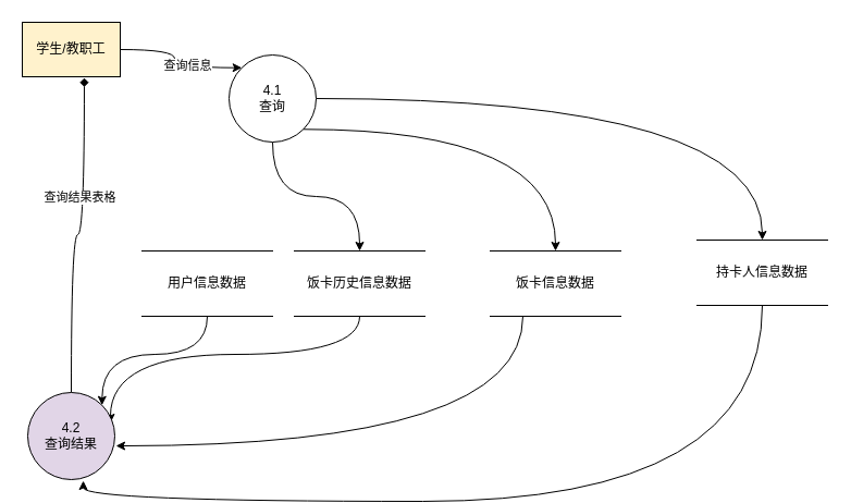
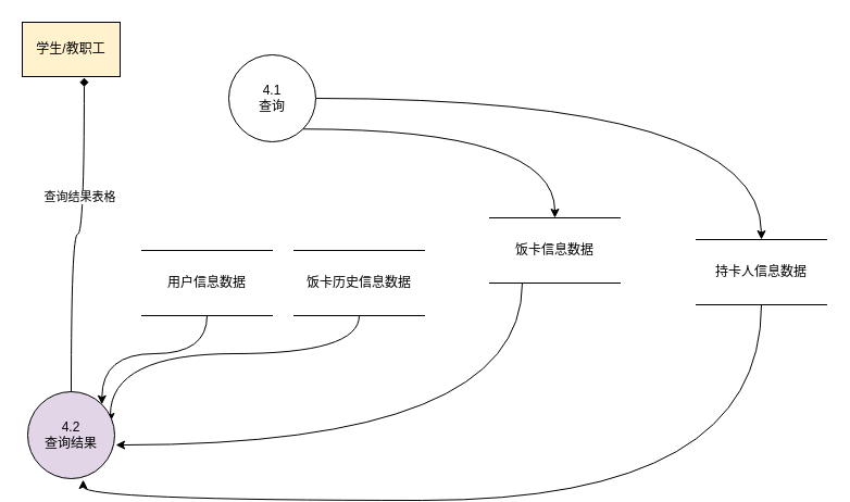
  <mxCell id="0" />
  <mxCell id="1" parent="0" />
- <mxCell id="2" style="edgeStyle=orthogonalEdgeStyle;curved=1;rounded=0;orthogonalLoop=1;jettySize=auto;html=1;exitX=1;exitY=0.5;exitDx=0;exitDy=0;entryX=0;entryY=0;entryDx=0;entryDy=0;" edge="1" parent="1" source="4" target="12"><mxGeometry relative="1" as="geometry" /></mxCell>
- <mxCell id="3" value="查询信息" style="edgeLabel;html=1;align=center;verticalAlign=middle;resizable=0;points=[];" vertex="1" connectable="0" parent="2"><mxGeometry x="0.21" y="2" relative="1" as="geometry"><mxPoint as="offset" /></mxGeometry></mxCell>
  <mxCell id="4" value="学生/教职工" style="rounded=0;whiteSpace=wrap;html=1;fillColor=#fff2cc;" vertex="1" parent="1"><mxGeometry x="20" y="20" width="90" height="50" as="geometry" /></mxCell>
  <mxCell id="5" style="edgeStyle=orthogonalEdgeStyle;curved=1;rounded=0;orthogonalLoop=1;jettySize=auto;html=1;exitX=0.25;exitY=1;exitDx=0;exitDy=0;entryX=1.013;entryY=0.613;entryDx=0;entryDy=0;entryPerimeter=0;" edge="1" parent="1" source="6" target="15"><mxGeometry relative="1" as="geometry" /></mxCell>
- <mxCell id="6" value="饭卡信息数据" style="shape=partialRectangle;whiteSpace=wrap;html=1;left=0;right=0;fillColor=none;" vertex="1" parent="1"><mxGeometry x="450" y="230" width="120" height="60" as="geometry" /></mxCell>
+ <mxCell id="6" value="饭卡信息数据" style="shape=partialRectangle;whiteSpace=wrap;html=1;left=0;right=0;fillColor=none;" vertex="1" parent="1"><mxGeometry x="450" y="200" width="120" height="60" as="geometry" /></mxCell>
  <mxCell id="7" style="edgeStyle=orthogonalEdgeStyle;curved=1;rounded=0;orthogonalLoop=1;jettySize=auto;html=1;exitX=0.5;exitY=1;exitDx=0;exitDy=0;entryX=0.95;entryY=0.35;entryDx=0;entryDy=0;entryPerimeter=0;" edge="1" parent="1" source="8" target="15"><mxGeometry relative="1" as="geometry" /></mxCell>
  <mxCell id="8" value="饭卡历史信息数据" style="shape=partialRectangle;whiteSpace=wrap;html=1;left=0;right=0;fillColor=none;" vertex="1" parent="1"><mxGeometry x="270" y="230" width="120" height="60" as="geometry" /></mxCell>
- <mxCell id="9" style="edgeStyle=orthogonalEdgeStyle;curved=1;rounded=0;orthogonalLoop=1;jettySize=auto;html=1;exitX=0.5;exitY=1;exitDx=0;exitDy=0;entryX=0.5;entryY=0;entryDx=0;entryDy=0;" edge="1" parent="1" source="12" target="8"><mxGeometry relative="1" as="geometry" /></mxCell>
  <mxCell id="10" style="edgeStyle=orthogonalEdgeStyle;curved=1;rounded=0;orthogonalLoop=1;jettySize=auto;html=1;exitX=1;exitY=1;exitDx=0;exitDy=0;" edge="1" parent="1" source="12" target="6"><mxGeometry relative="1" as="geometry" /></mxCell>
  <mxCell id="11" style="edgeStyle=orthogonalEdgeStyle;curved=1;rounded=0;orthogonalLoop=1;jettySize=auto;html=1;exitX=1;exitY=0.5;exitDx=0;exitDy=0;" edge="1" parent="1" source="12" target="19"><mxGeometry relative="1" as="geometry" /></mxCell>
  <mxCell id="12" value="4.1&lt;br&gt;查询" style="ellipse;whiteSpace=wrap;html=1;aspect=fixed;" vertex="1" parent="1"><mxGeometry x="210" y="50" width="80" height="80" as="geometry" /></mxCell>
  <mxCell id="13" style="edgeStyle=orthogonalEdgeStyle;curved=1;rounded=0;orthogonalLoop=1;jettySize=auto;html=1;exitX=0.5;exitY=0;exitDx=0;exitDy=0;entryX=0.633;entryY=1.02;entryDx=0;entryDy=0;entryPerimeter=0;endArrow=diamond;" edge="1" parent="1" source="15" target="4"><mxGeometry relative="1" as="geometry" /></mxCell>
  <mxCell id="14" value="查询结果表格" style="edgeLabel;html=1;align=center;verticalAlign=middle;resizable=0;points=[];" vertex="1" connectable="0" parent="13"><mxGeometry x="0.276" y="4" relative="1" as="geometry"><mxPoint as="offset" /></mxGeometry></mxCell>
  <mxCell id="15" value="4.2&lt;br&gt;查询结果" style="ellipse;whiteSpace=wrap;html=1;aspect=fixed;fillColor=#e1d5e7;" vertex="1" parent="1"><mxGeometry x="25" y="360" width="80" height="80" as="geometry" /></mxCell>
  <mxCell id="16" style="edgeStyle=orthogonalEdgeStyle;curved=1;rounded=0;orthogonalLoop=1;jettySize=auto;html=1;exitX=0.5;exitY=1;exitDx=0;exitDy=0;entryX=1;entryY=0;entryDx=0;entryDy=0;" edge="1" parent="1" source="17" target="15"><mxGeometry relative="1" as="geometry" /></mxCell>
  <mxCell id="17" value="用户信息数据" style="shape=partialRectangle;whiteSpace=wrap;html=1;left=0;right=0;fillColor=none;" vertex="1" parent="1"><mxGeometry x="130" y="230" width="120" height="60" as="geometry" /></mxCell>
  <mxCell id="18" style="edgeStyle=orthogonalEdgeStyle;curved=1;rounded=0;orthogonalLoop=1;jettySize=auto;html=1;exitX=0.5;exitY=1;exitDx=0;exitDy=0;entryX=0.638;entryY=1.013;entryDx=0;entryDy=0;entryPerimeter=0;" edge="1" parent="1" source="19" target="15"><mxGeometry relative="1" as="geometry" /></mxCell>
  <mxCell id="19" value="持卡人信息数据" style="shape=partialRectangle;whiteSpace=wrap;html=1;left=0;right=0;fillColor=none;" vertex="1" parent="1"><mxGeometry x="640" y="220" width="120" height="60" as="geometry" /></mxCell>
